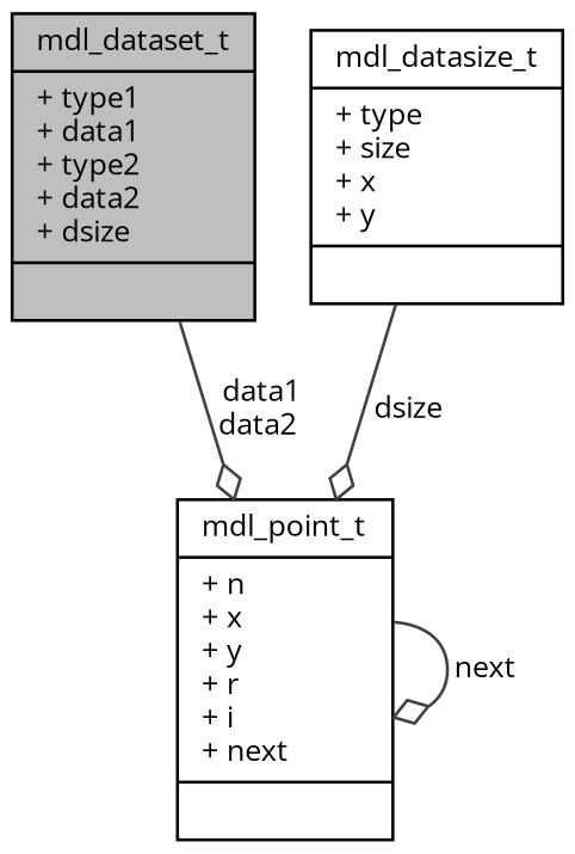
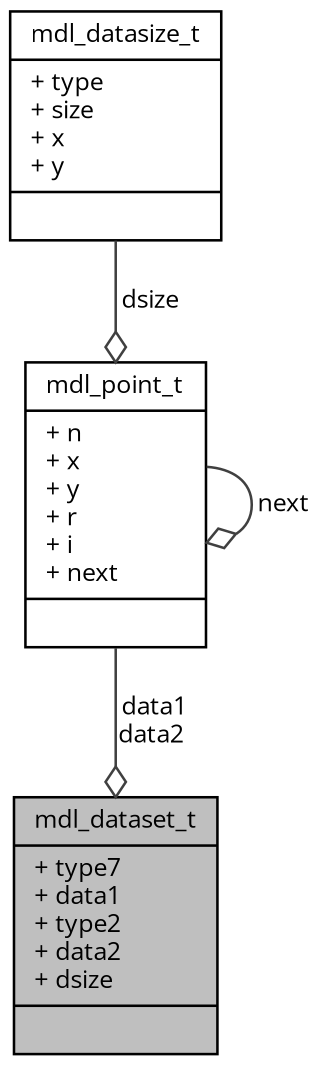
  digraph {
    fontname="Open Sans"
    node [color=black fillcolor=white fontname="Open Sans" fontsize=10 shape=record style=filled]
    edge [arrowhead=odiamond color=grey25 fontname="Open Sans" fontsize=10 labelfontname=Helvetica labelfontsize=10 style=solid]
-   n1 [fillcolor=grey75 fontcolor=black height=0.2 label="{mdl_dataset_t\n|+ type1\l+ data1\l+ type2\l+ data2\l+ dsize\l|}" width=0.4]
+   n1 [fillcolor=grey75 fontcolor=black height=0.2 label="{mdl_dataset_t\n|+ type7\l+ data1\l+ type2\l+ data2\l+ dsize\l|}" width=0.4]
    n2 [height=0.2 label="{mdl_point_t\n|+ n\l+ x\l+ y\l+ r\l+ i\l+ next\l|}" width=0.4]
    n3 [height=0.2 label="{mdl_datasize_t\n|+ type\l+ size\l+ x\l+ y\l|}" width=0.4]
-   n1 -> n2 [label=" data1\ndata2"]
+   n2 -> n1 [label=" data1\ndata2"]
    n2 -> n2 [label=" next"]
    n3 -> n2 [label=" dsize"]
  }
